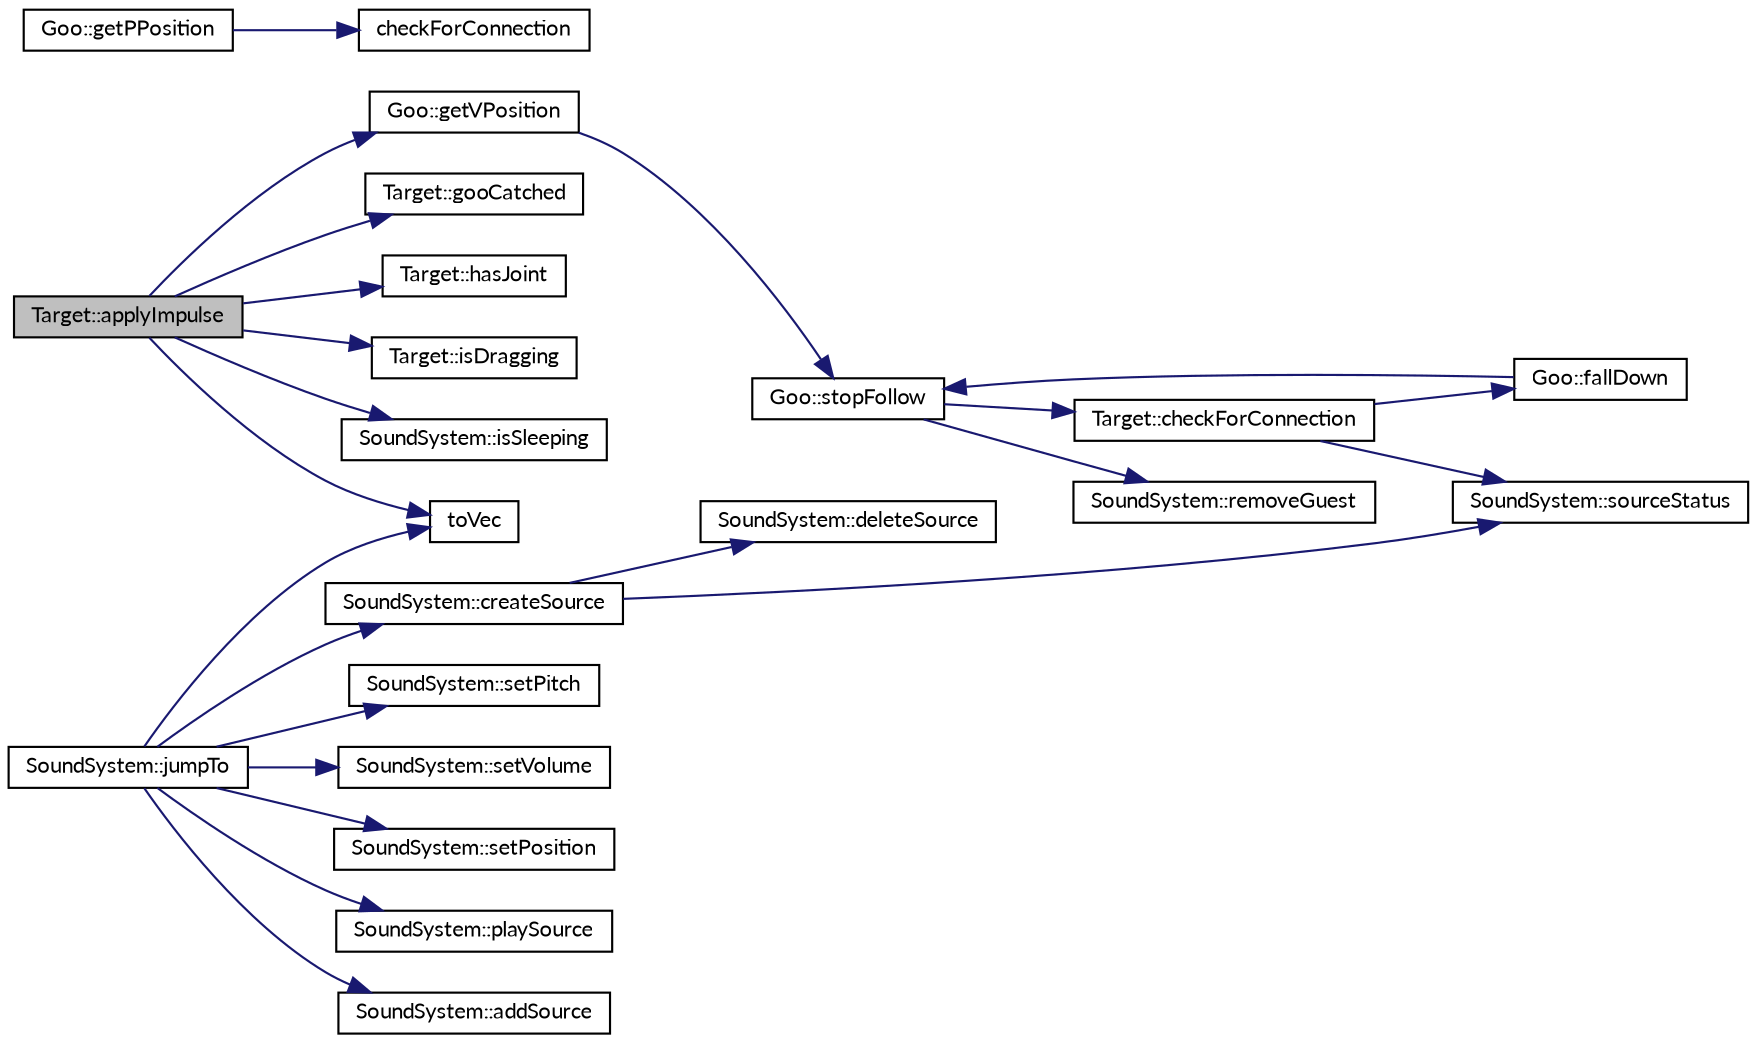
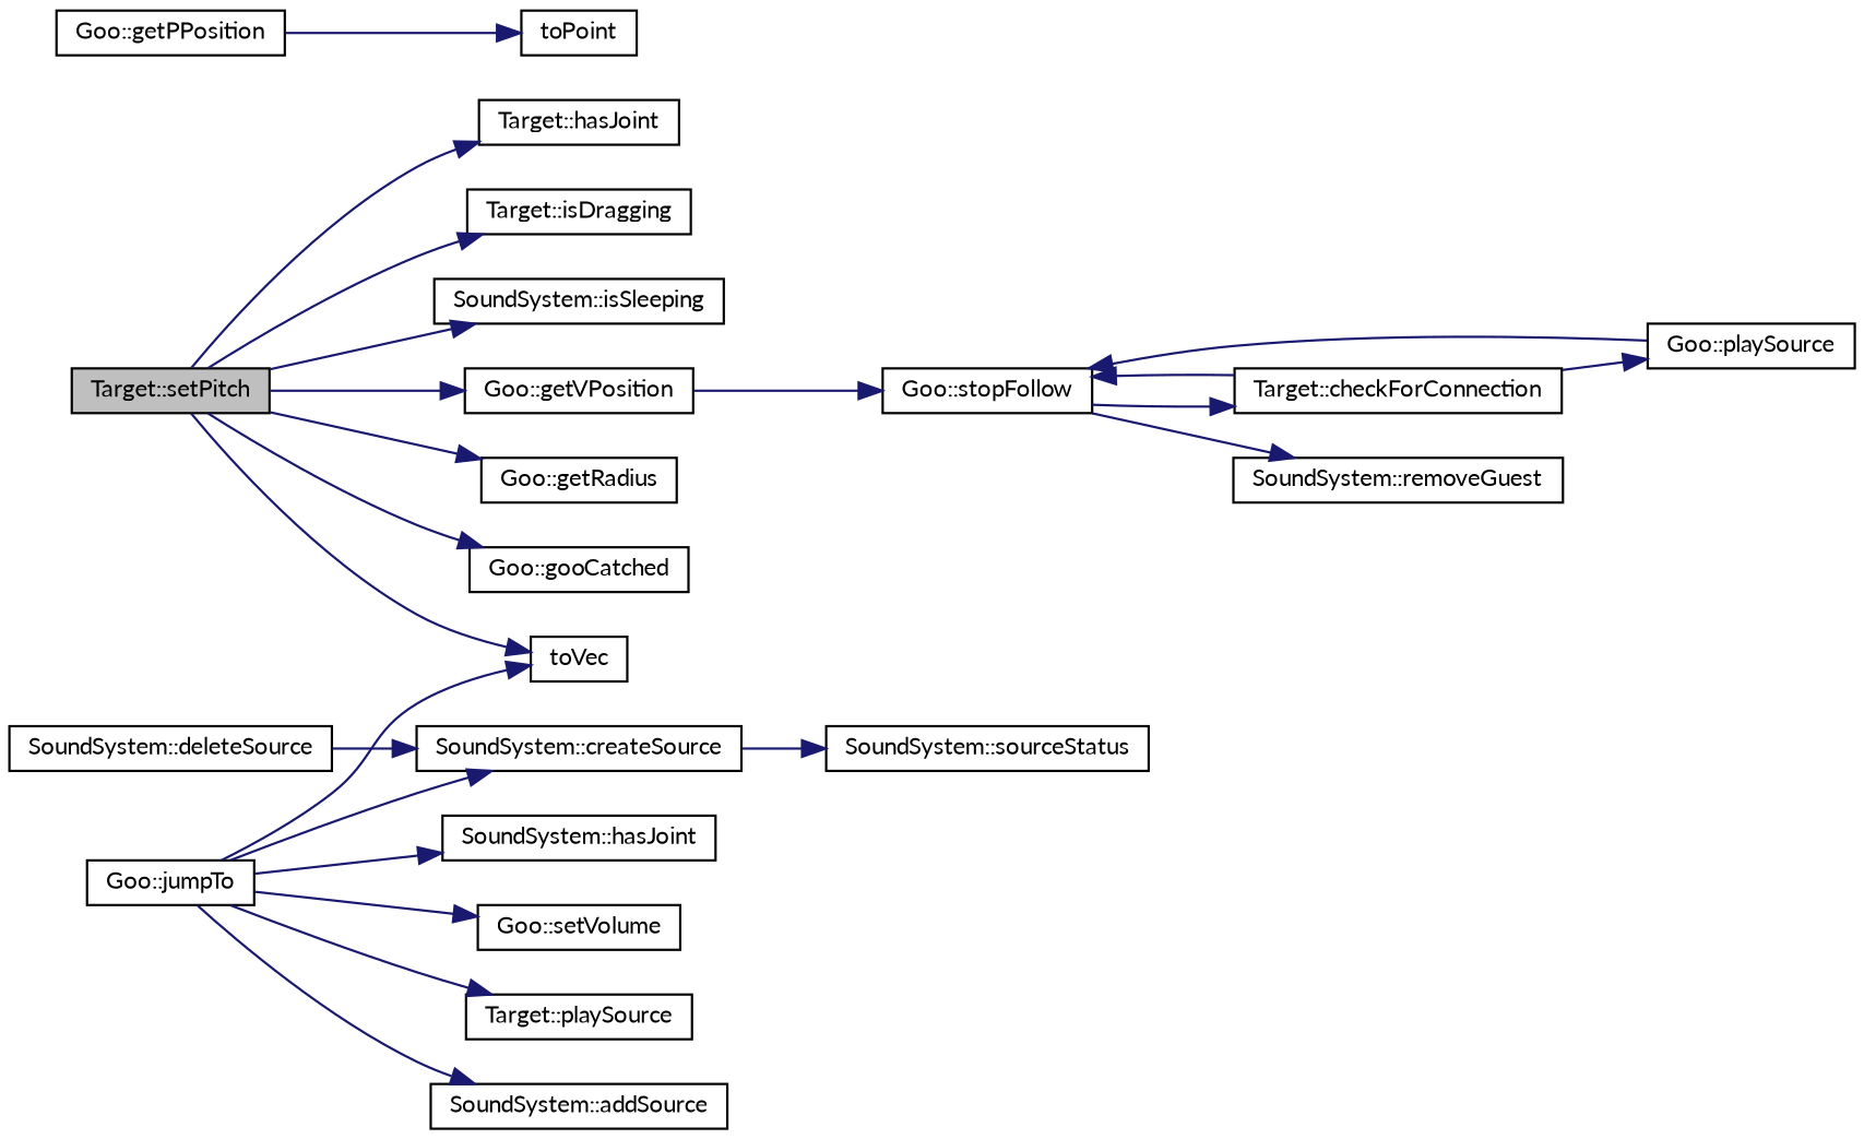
  digraph {
    fontname=Lato
    rankdir=LR
    node [color=black fillcolor=white fontname=Lato fontsize=10 shape=record style=filled]
    edge [color=midnightblue fontname=Lato fontsize=10 labelfontname=Helvetica labelfontsize=10 style=solid]
-   n1 [fillcolor=grey75 fontcolor=black height=0.2 label="Target::applyImpulse" width=0.4]
+   n1 [fillcolor=grey75 fontcolor=black height=0.2 label="Target::setPitch" width=0.4]
    n2 [height=0.2 label="Target::hasJoint" width=0.4]
    n3 [height=0.2 label="Target::isDragging" width=0.4]
    n4 [height=0.2 label="SoundSystem::isSleeping" width=0.4]
    n5 [height=0.2 label=toVec width=0.4]
    n6 [height=0.2 label="Goo::getVPosition" width=0.4]
-   n8 [height=0.2 label="Target::gooCatched" width=0.4]
+   n7 [height=0.2 label="Goo::getRadius" width=0.4]
+   n8 [height=0.2 label="Goo::gooCatched" width=0.4]
    n9 [height=0.2 label="Goo::stopFollow" width=0.4]
-   n10 [height=0.2 label="SoundSystem::jumpTo" width=0.4]
+   n10 [height=0.2 label="Goo::jumpTo" width=0.4]
    n11 [height=0.2 label="SoundSystem::createSource" width=0.4]
-   n12 [height=0.2 label="SoundSystem::setPitch" width=0.4]
-   n13 [height=0.2 label="SoundSystem::setVolume" width=0.4]
-   n14 [height=0.2 label="SoundSystem::setPosition" width=0.4]
-   n15 [height=0.2 label="SoundSystem::playSource" width=0.4]
+   n12 [height=0.2 label="SoundSystem::hasJoint" width=0.4]
+   n13 [height=0.2 label="Goo::setVolume" width=0.4]
+   n15 [height=0.2 label="Target::playSource" width=0.4]
    n16 [height=0.2 label="SoundSystem::addSource" width=0.4]
    n17 [height=0.2 label="Target::checkForConnection" width=0.4]
    n18 [height=0.2 label="SoundSystem::removeGuest" width=0.4]
    n19 [height=0.2 label="SoundSystem::sourceStatus" width=0.4]
    n20 [height=0.2 label="SoundSystem::deleteSource" width=0.4]
    n21 [height=0.2 label="Goo::getPPosition" width=0.4]
-   n22 [height=0.2 label=checkForConnection width=0.4]
-   n23 [height=0.2 label="Goo::fallDown" width=0.4]
+   n22 [height=0.2 label=toPoint width=0.4]
+   n23 [height=0.2 label="Goo::playSource" width=0.4]
    n1 -> n2
    n1 -> n3
    n1 -> n4
    n1 -> n5
    n1 -> n6
+   n1 -> n7
    n1 -> n8
    n6 -> n9
    n9 -> n17
    n9 -> n18
    n10 -> n5
    n10 -> n11
    n10 -> n12
    n10 -> n13
-   n10 -> n14
    n10 -> n15
    n10 -> n16
    n11 -> n19
-   n11 -> n20
-   n17 -> n19
+   n20 -> n11
+   n17 -> n9
    n17 -> n23
    n21 -> n22
    n23 -> n9
  }
